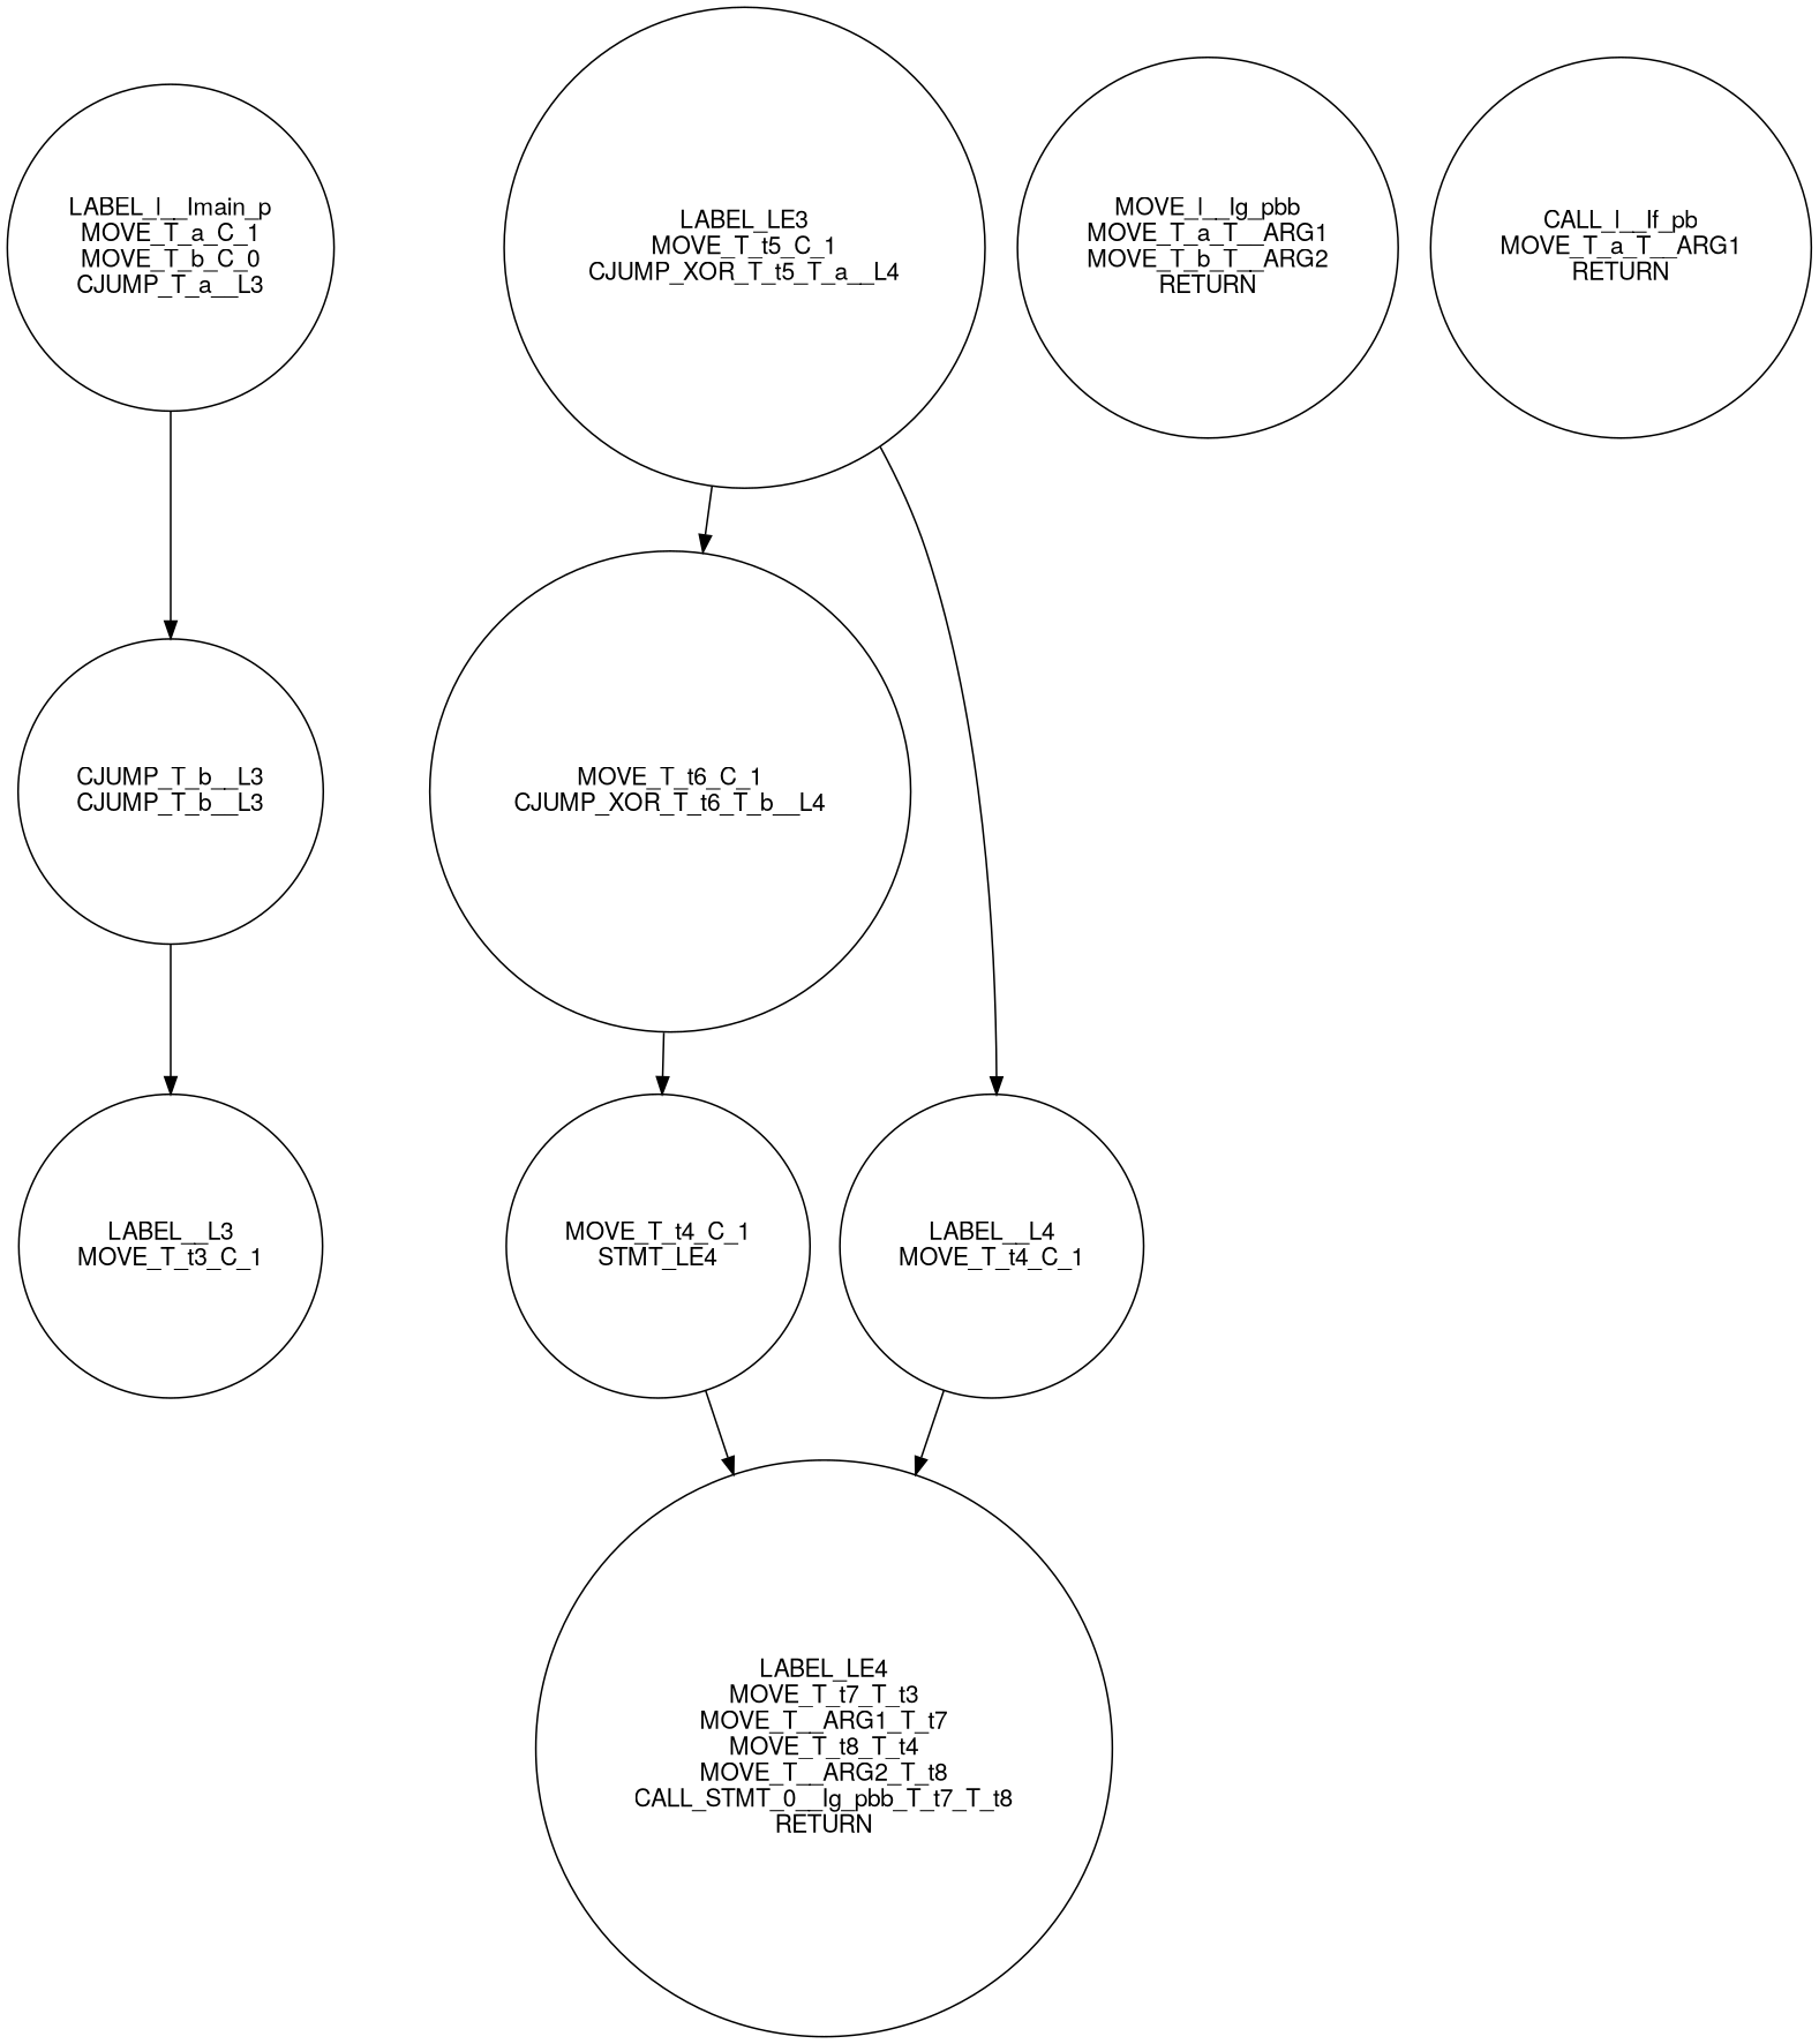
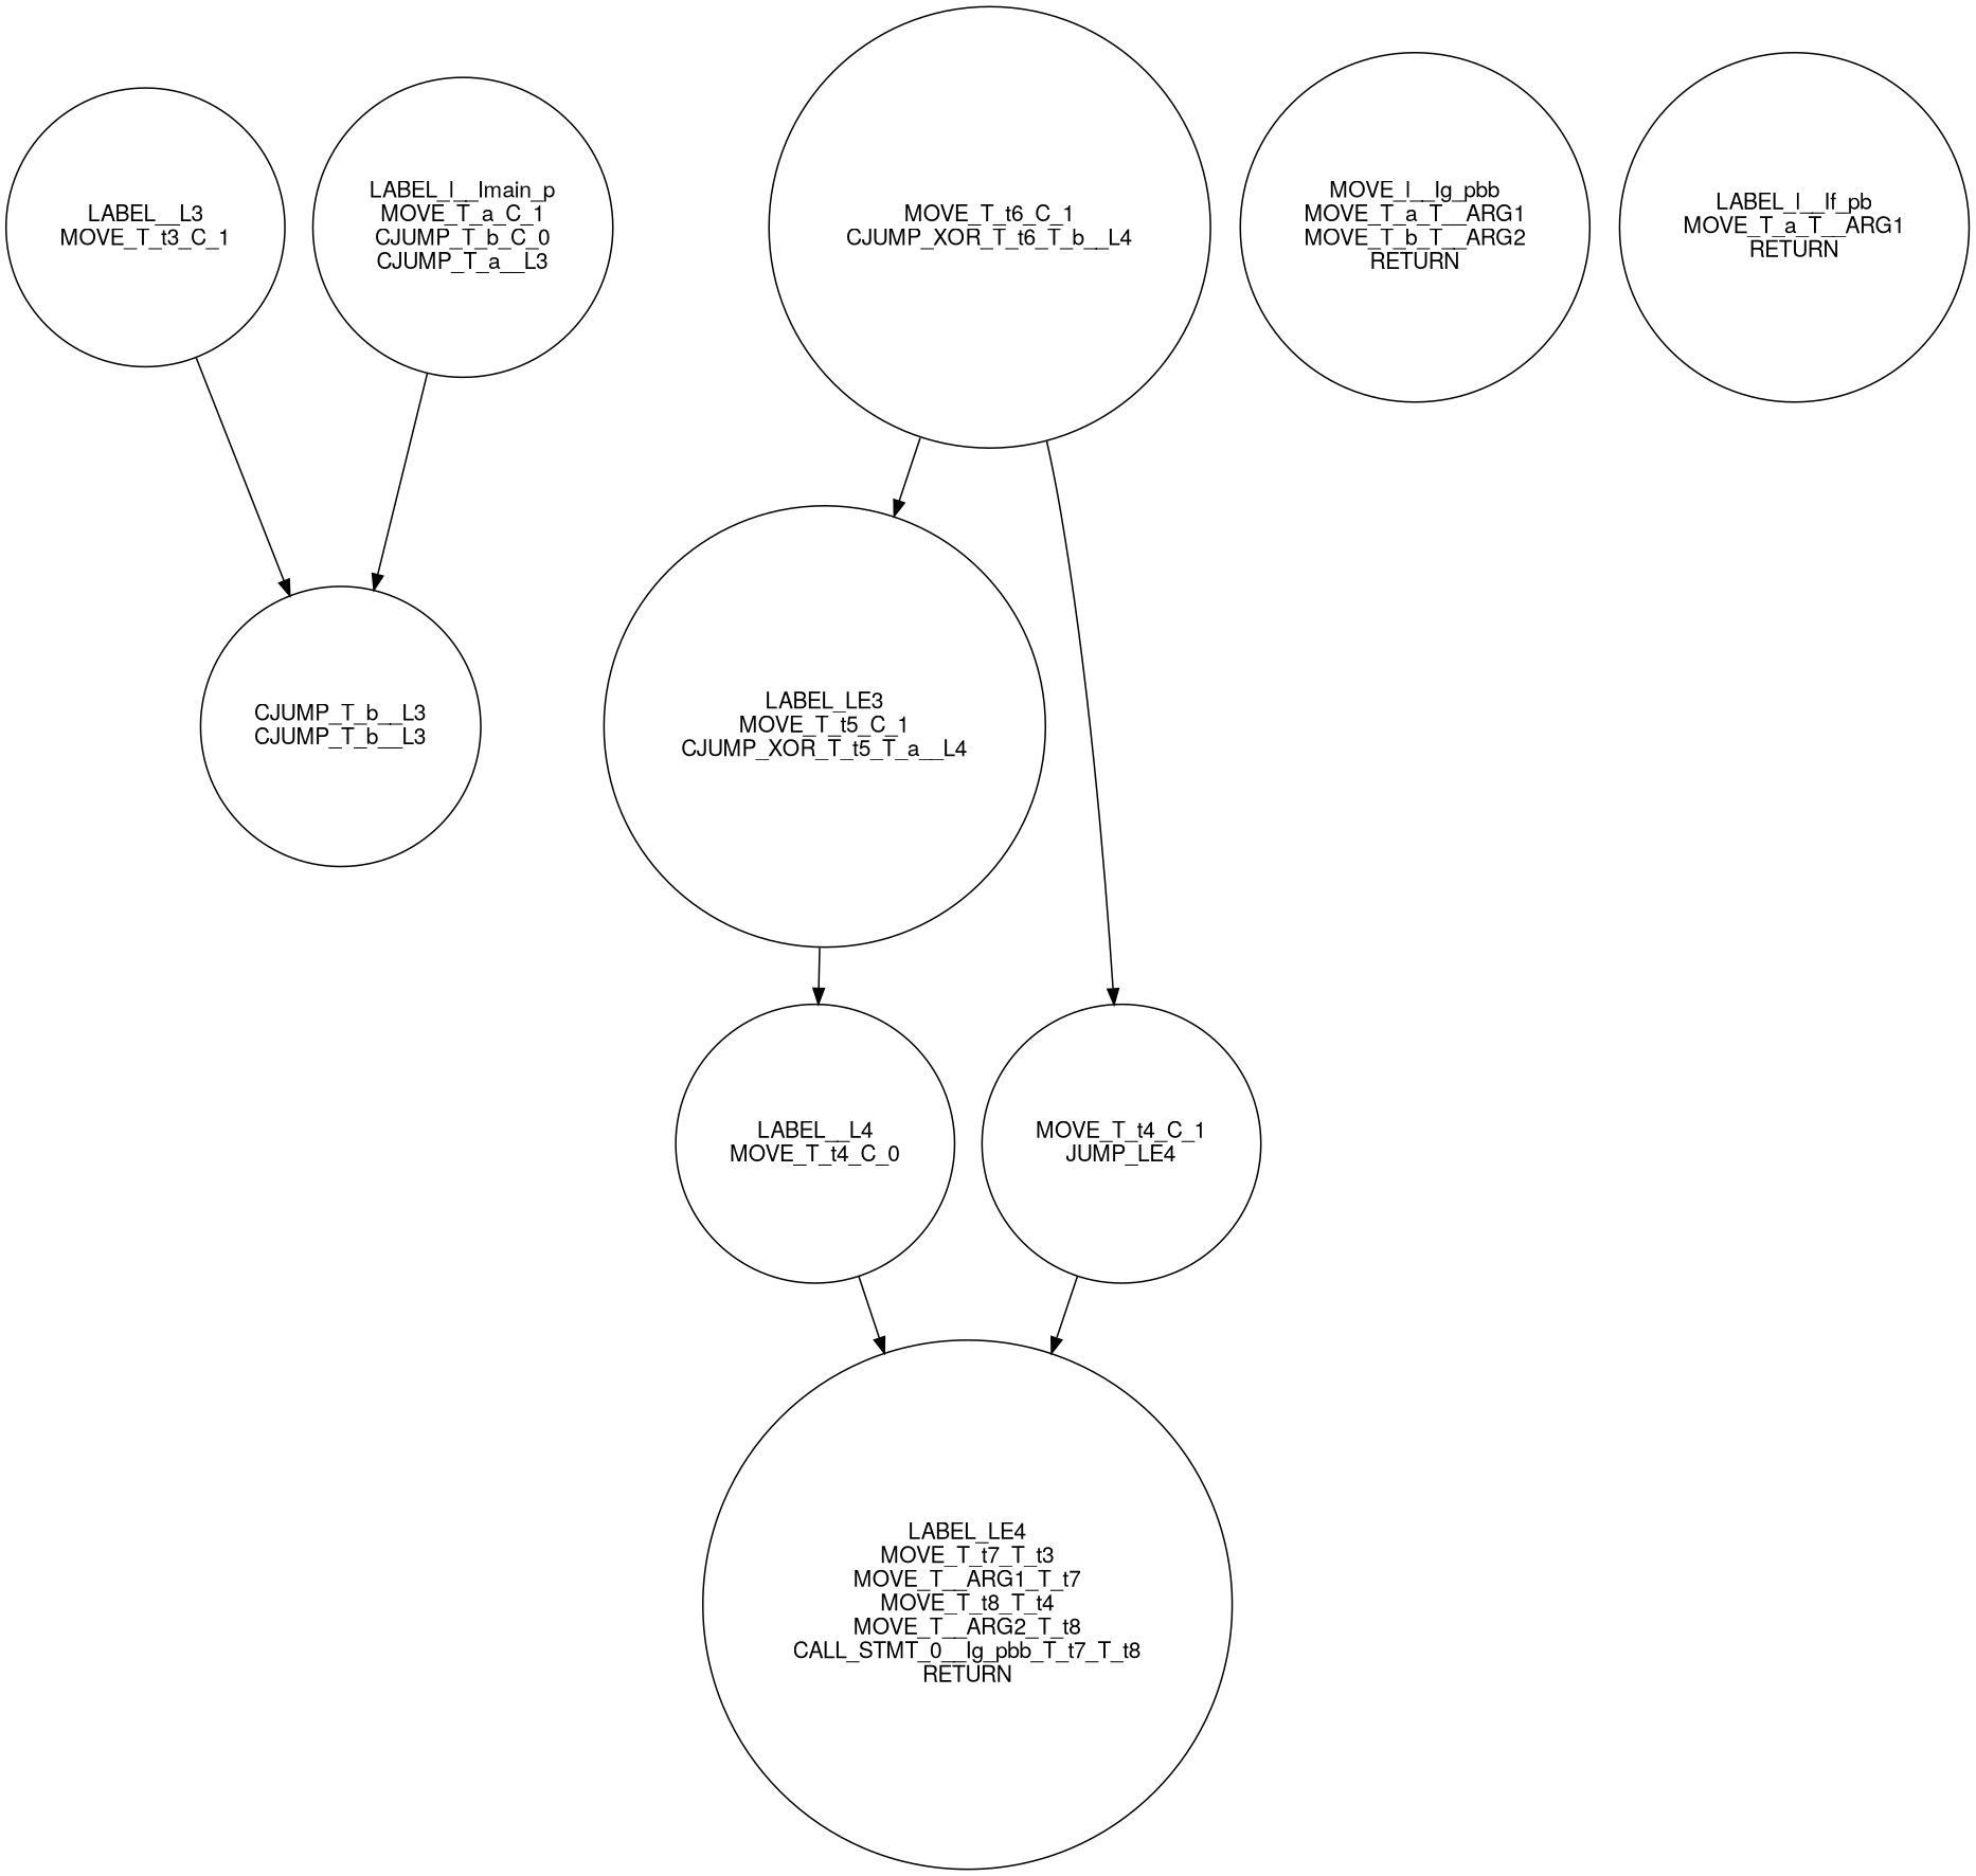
  digraph {
    fontname="Helvetica,Arial,sans-serif"
    rankdir=TB
    node [fontname="Helvetica,Arial,sans-serif" shape=circle]
    edge [fontname="Helvetica,Arial,sans-serif"]
    n1 [label="LABEL__L3\nMOVE_T_t3_C_1\n"]
    n2 [label="LABEL_LE3\nMOVE_T_t5_C_1\nCJUMP_XOR_T_t5_T_a__L4\n"]
    n3 [label="MOVE_T_t6_C_1\nCJUMP_XOR_T_t6_T_b__L4\n"]
-   n4 [label="LABEL__L4\nMOVE_T_t4_C_1\n"]
-   n5 [label="MOVE_T_t4_C_1\nSTMT_LE4\n"]
+   n4 [label="LABEL__L4\nMOVE_T_t4_C_0\n"]
+   n5 [label="MOVE_T_t4_C_1\nJUMP_LE4\n"]
    n6 [label="LABEL_LE4\nMOVE_T_t7_T_t3\nMOVE_T__ARG1_T_t7\nMOVE_T_t8_T_t4\nMOVE_T__ARG2_T_t8\nCALL_STMT_0__Ig_pbb_T_t7_T_t8\nRETURN\n"]
-   n7 [label="LABEL_l__Imain_p\nMOVE_T_a_C_1\nMOVE_T_b_C_0\nCJUMP_T_a__L3\n"]
+   n7 [label="LABEL_l__Imain_p\nMOVE_T_a_C_1\nCJUMP_T_b_C_0\nCJUMP_T_a__L3\n"]
    n8 [label="CJUMP_T_b__L3\nCJUMP_T_b__L3\n"]
    n9 [label="MOVE_l__Ig_pbb\nMOVE_T_a_T__ARG1\nMOVE_T_b_T__ARG2\nRETURN\n"]
-   n10 [label="CALL_l__If_pb\nMOVE_T_a_T__ARG1\nRETURN\n"]
-   n2 -> n3
+   n10 [label="LABEL_l__If_pb\nMOVE_T_a_T__ARG1\nRETURN\n"]
+   n3 -> n2
    n2 -> n4
    n3 -> n5
    n4 -> n6
    n5 -> n6
    n7 -> n8
-   n8 -> n1
+   n1 -> n8
  }
